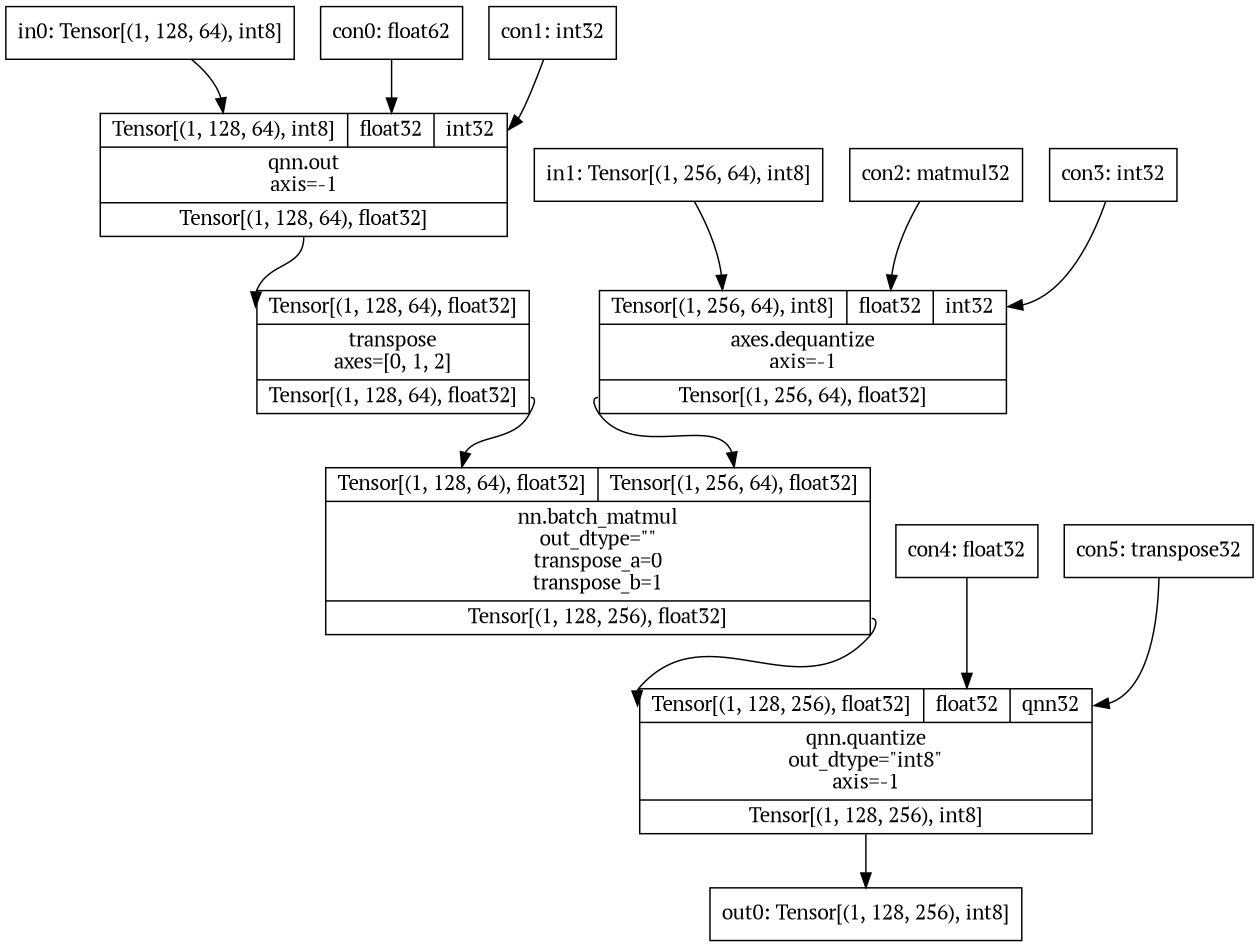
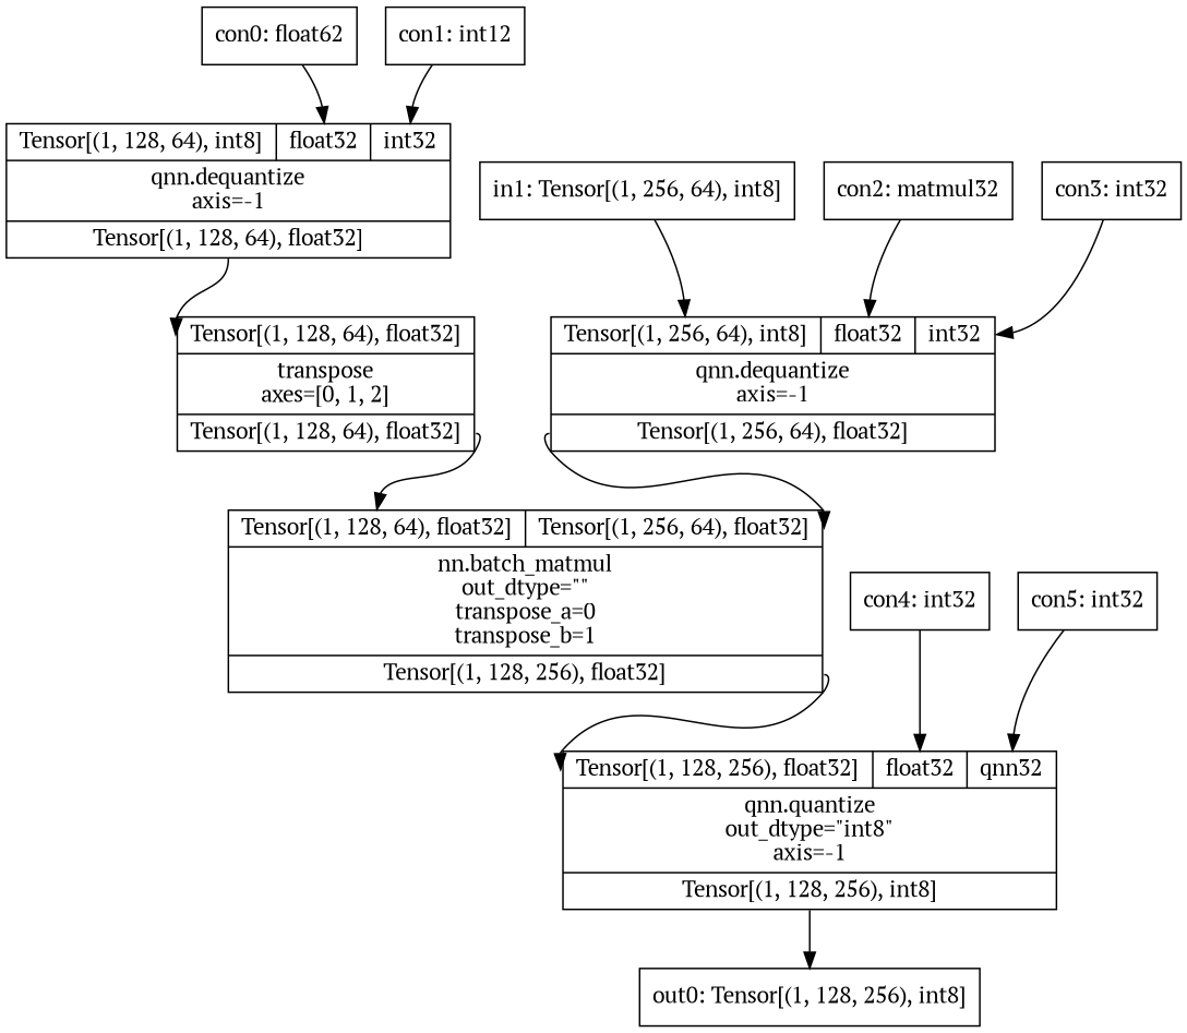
  digraph {
    fontname="PT Serif"
    node [fontname="PT Serif" shape=record]
    edge [fontname="PT Serif" headport=i0]
-   n1 [label="in0: Tensor[(1, 128, 64), int8]"]
-   n2 [label="{{<i0>Tensor[(1, 128, 64), int8]|<i1>float32|<i2>int32}|qnn.out\naxis=-1|{<o0>Tensor[(1, 128, 64), float32]}}"]
+   n2 [label="{{<i0>Tensor[(1, 128, 64), int8]|<i1>float32|<i2>int32}|qnn.dequantize\naxis=-1|{<o0>Tensor[(1, 128, 64), float32]}}"]
    n3 [label="{{<i0>Tensor[(1, 128, 64), float32]}|transpose\naxes=[0, 1, 2]|{<o0>Tensor[(1, 128, 64), float32]}}"]
    n4 [label="con0: float62"]
-   n5 [label="con1: int32"]
+   n5 [label="con1: int12"]
    n6 [label="{{<i0>Tensor[(1, 128, 64), float32]|<i1>Tensor[(1, 256, 64), float32]}|nn.batch_matmul\nout_dtype=\"\"\ntranspose_a=0\ntranspose_b=1|{<o0>Tensor[(1, 128, 256), float32]}}"]
    n7 [label="{{<i0>Tensor[(1, 128, 256), float32]|<i1>float32|<i2>qnn32}|qnn.quantize\nout_dtype=\"int8\"\naxis=-1|{<o0>Tensor[(1, 128, 256), int8]}}"]
    n8 [label="in1: Tensor[(1, 256, 64), int8]"]
-   n9 [label="{{<i0>Tensor[(1, 256, 64), int8]|<i1>float32|<i2>int32}|axes.dequantize\naxis=-1|{<o0>Tensor[(1, 256, 64), float32]}}"]
+   n9 [label="{{<i0>Tensor[(1, 256, 64), int8]|<i1>float32|<i2>int32}|qnn.dequantize\naxis=-1|{<o0>Tensor[(1, 256, 64), float32]}}"]
    n10 [label="con2: matmul32"]
    n11 [label="con3: int32"]
    n12 [label="out0: Tensor[(1, 128, 256), int8]"]
-   n13 [label="con4: float32"]
-   n14 [label="con5: transpose32"]
-   n1 -> n2
+   n13 [label="con4: int32"]
+   n14 [label="con5: int32"]
    n2 -> n3 [tailport=o0]
    n3 -> n6 [tailport=o0]
    n4 -> n2 [headport=i1]
    n5 -> n2 [headport=i2]
    n6 -> n7 [tailport=o0]
    n7 -> n12 [tailport=o0]
    n8 -> n9
    n9 -> n6 [headport=i1 tailport=o0]
    n10 -> n9 [headport=i1]
    n11 -> n9 [headport=i2]
    n13 -> n7 [headport=i1]
    n14 -> n7 [headport=i2]
  }
